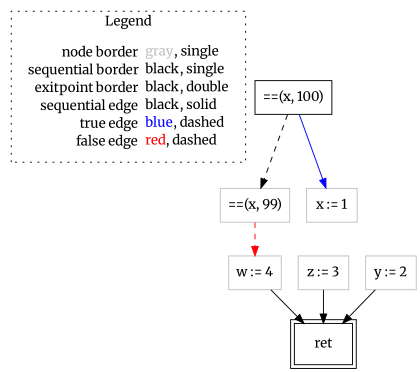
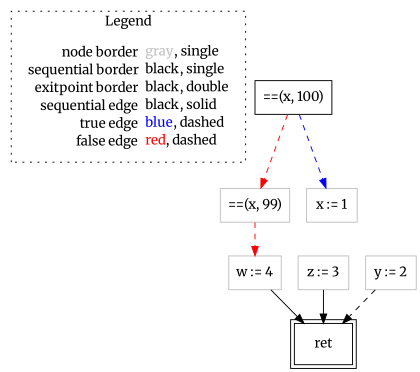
  digraph {
    fontname=Merriweather
    node [fontname=Merriweather shape=rect color=gray]
    edge [color=black fontname=Merriweather]
    n1 [label=<<table border="0" cellpadding="2" cellspacing="0" cellborder="0"><tr><td align="right">node border&nbsp;</td><td align="left"><font color="gray">gray</font>, single</td></tr><tr><td align="right">sequential border&nbsp;</td><td align="left"><font color="black">black</font>, single</td></tr><tr><td align="right">exitpoint border&nbsp;</td><td align="left"><font color="black">black</font>, double</td></tr><tr><td align="right">sequential edge&nbsp;</td><td align="left"><font color="black">black</font>, solid</td></tr><tr><td align="right">true edge&nbsp;</td><td align="left"><font color="blue">blue</font>, dashed</td></tr><tr><td align="right">false edge&nbsp;</td><td align="left"><font color="red">red</font>, dashed</td></tr></table>> shape=plaintext color=""]
    n2 [color=black label=<==(x, 100)>]
    n3 [label=<==(x, 99)>]
    n4 [label=<x := 1>]
    n5 [label=<w := 4>]
    n6 [color=black label=<ret> peripheries=2]
    n7 [label=<z := 3>]
    n8 [label=<y := 2>]
    subgraph cluster_1 {
      label=Legend
      style=dotted
      n1
    }
-   n2 -> n3 [style=dashed]
-   n2 -> n4 [color=blue style=solid]
+   n2 -> n3 [color=red style=dashed]
+   n2 -> n4 [color=blue style=dashed]
    n3 -> n5 [color=red style=dashed]
    n5 -> n6
    n7 -> n6
-   n8 -> n6
+   n8 -> n6 [style=dashed]
  }
